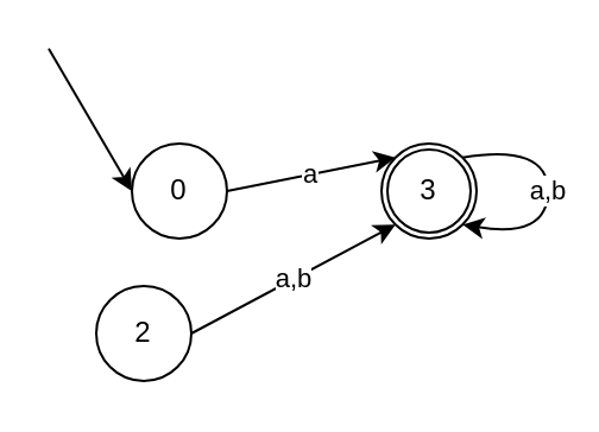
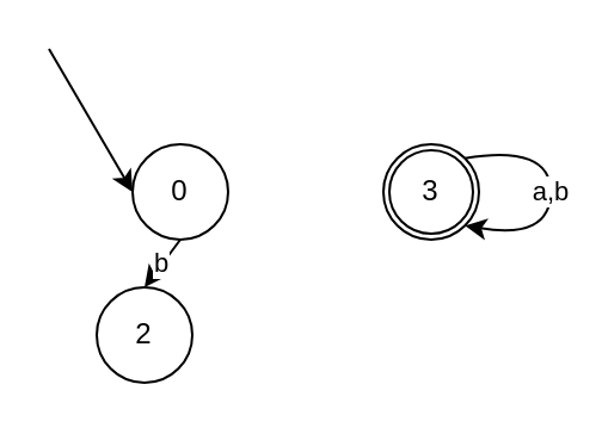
  <mxCell id="0" />
  <mxCell id="1" parent="0" />
  <mxCell id="2" value="0" style="ellipse;whiteSpace=wrap;html=1;" parent="1" vertex="1"><mxGeometry x="55" y="60" width="40" height="40" as="geometry" /></mxCell>
  <mxCell id="3" value="2" style="ellipse;whiteSpace=wrap;html=1;" parent="1" vertex="1"><mxGeometry x="40" y="120" width="40" height="40" as="geometry" /></mxCell>
  <mxCell id="4" value="3" style="ellipse;whiteSpace=wrap;html=1;" parent="1" vertex="1"><mxGeometry x="160" y="60" width="40" height="40" as="geometry" /></mxCell>
  <mxCell id="5" value="" style="ellipse;whiteSpace=wrap;html=1;fillColor=none;" parent="1" vertex="1"><mxGeometry x="162.5" y="62.5" width="35" height="35" as="geometry" /></mxCell>
  <mxCell id="6" value="a,b" style="endArrow=classic;html=1;rounded=0;exitX=1;exitY=0;exitDx=0;exitDy=0;entryX=1;entryY=1;entryDx=0;entryDy=0;curved=1;" parent="1" source="4" target="4" edge="1"><mxGeometry x="0.001" width="50" height="50" relative="1" as="geometry"><mxPoint x="162.498" y="65.858" as="sourcePoint" /><mxPoint x="240" y="10" as="targetPoint" /><Array as="points"><mxPoint x="230" y="60" /><mxPoint x="230" y="100" /></Array><mxPoint as="offset" /></mxGeometry></mxCell>
  <mxCell id="7" value="" style="endArrow=classic;html=1;rounded=0;entryX=0;entryY=0.5;entryDx=0;entryDy=0;" edge="1" parent="1" target="2"><mxGeometry width="50" height="50" relative="1" as="geometry"><mxPoint x="20" y="20" as="sourcePoint" /><mxPoint x="230" y="110" as="targetPoint" /></mxGeometry></mxCell>
- <mxCell id="9" value="a" style="endArrow=classic;html=1;rounded=0;exitX=1;exitY=0.5;exitDx=0;exitDy=0;entryX=0;entryY=0;entryDx=0;entryDy=0;" edge="1" parent="1" source="2" target="4"><mxGeometry width="50" height="50" relative="1" as="geometry"><mxPoint x="150" y="90" as="sourcePoint" /><mxPoint x="200" y="40" as="targetPoint" /></mxGeometry></mxCell>
- <mxCell id="10" value="a,b" style="endArrow=classic;html=1;rounded=0;exitX=1;exitY=0.5;exitDx=0;exitDy=0;entryX=0;entryY=1;entryDx=0;entryDy=0;" edge="1" parent="1" source="3" target="4"><mxGeometry width="50" height="50" relative="1" as="geometry"><mxPoint x="150" y="110" as="sourcePoint" /><mxPoint x="200" y="60" as="targetPoint" /></mxGeometry></mxCell>
+ <mxCell id="8" value="b" style="endArrow=classic;html=1;rounded=0;exitX=0.5;exitY=1;exitDx=0;exitDy=0;entryX=0.5;entryY=0;entryDx=0;entryDy=0;" edge="1" parent="1" source="2" target="3"><mxGeometry width="50" height="50" relative="1" as="geometry"><mxPoint x="150" y="90" as="sourcePoint" /><mxPoint x="200" y="40" as="targetPoint" /></mxGeometry></mxCell>
